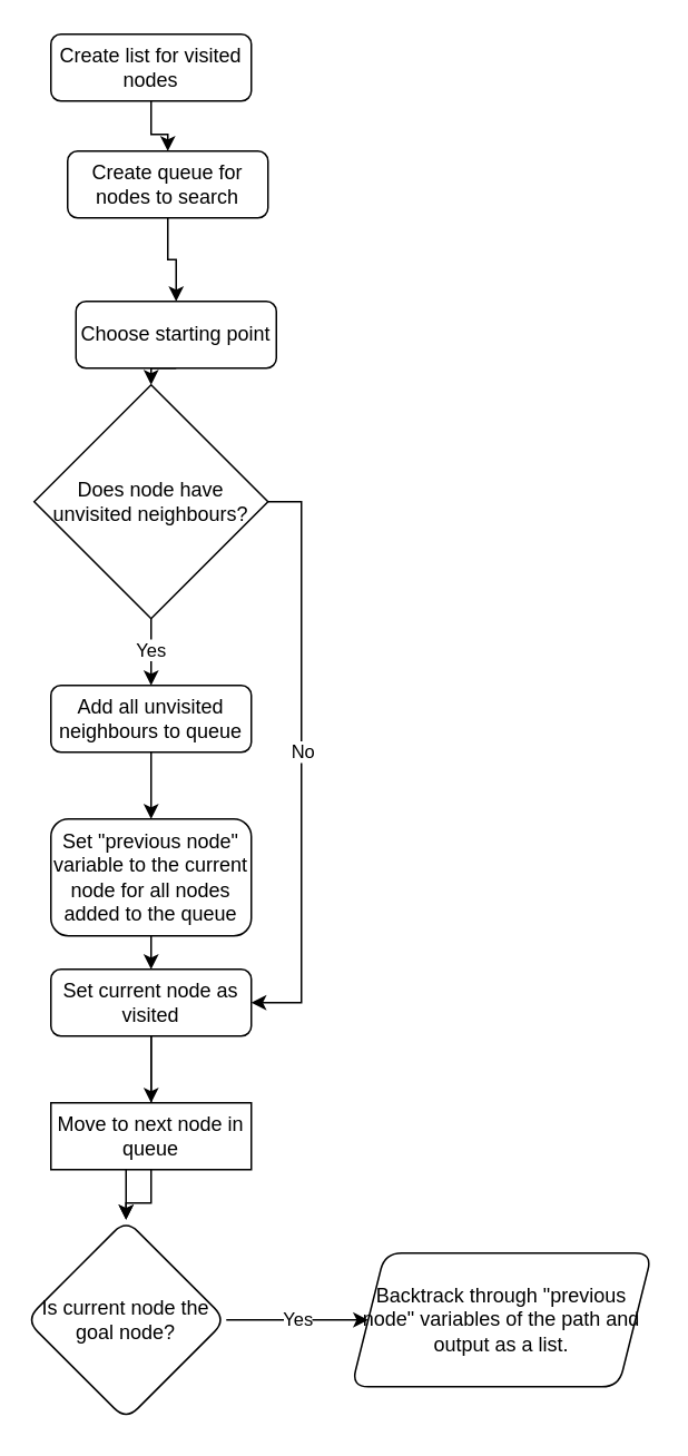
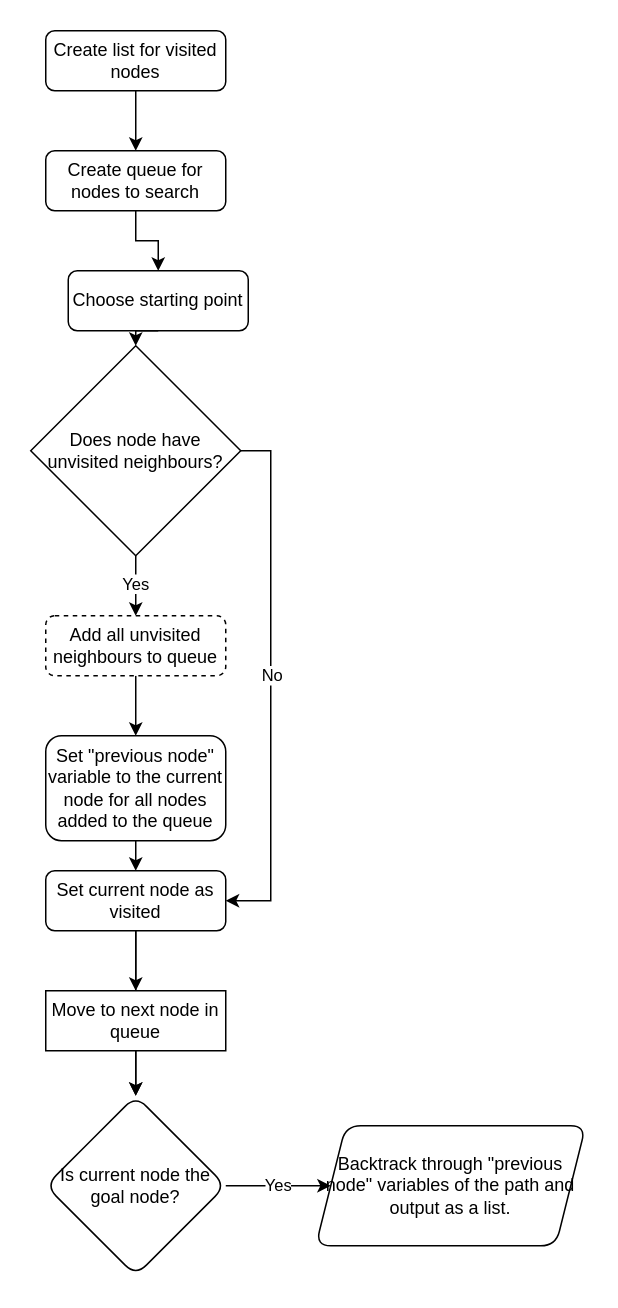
  <mxCell id="0" />
  <mxCell id="1" parent="0" />
  <mxCell id="2" style="edgeStyle=orthogonalEdgeStyle;rounded=0;orthogonalLoop=1;jettySize=auto;html=1;entryX=0.5;entryY=0;entryDx=0;entryDy=0;" edge="1" parent="1" source="4" target="6"><mxGeometry relative="1" as="geometry" /></mxCell>
  <mxCell id="3" value="" style="edgeStyle=orthogonalEdgeStyle;rounded=0;orthogonalLoop=1;jettySize=auto;html=1;" edge="1" parent="1" source="4" target="22"><mxGeometry relative="1" as="geometry" /></mxCell>
  <mxCell id="4" value="Set current node as visited" style="rounded=1;whiteSpace=wrap;html=1;fontSize=12;glass=0;strokeWidth=1;shadow=0;" vertex="1" parent="1"><mxGeometry x="30" y="580" width="120" height="40" as="geometry" /></mxCell>
  <mxCell id="5" value="" style="edgeStyle=orthogonalEdgeStyle;rounded=0;orthogonalLoop=1;jettySize=auto;html=1;" edge="1" parent="1" source="6" target="22"><mxGeometry relative="1" as="geometry" /></mxCell>
  <mxCell id="6" value="Move to next node in queue" style="whiteSpace=wrap;html=1;fontSize=12;glass=0;strokeWidth=1;shadow=0;rounded=0;" vertex="1" parent="1"><mxGeometry x="30" y="660" width="120" height="40" as="geometry" /></mxCell>
  <mxCell id="7" style="edgeStyle=orthogonalEdgeStyle;rounded=0;orthogonalLoop=1;jettySize=auto;html=1;entryX=0.5;entryY=0;entryDx=0;entryDy=0;" edge="1" parent="1" source="8" target="10"><mxGeometry relative="1" as="geometry" /></mxCell>
  <mxCell id="8" value="Create list for visited nodes" style="rounded=1;whiteSpace=wrap;html=1;fontSize=12;glass=0;strokeWidth=1;shadow=0;" vertex="1" parent="1"><mxGeometry x="30" y="20" width="120" height="40" as="geometry" /></mxCell>
  <mxCell id="9" style="edgeStyle=orthogonalEdgeStyle;rounded=0;orthogonalLoop=1;jettySize=auto;html=1;entryX=0.5;entryY=0;entryDx=0;entryDy=0;" edge="1" parent="1" source="10" target="12"><mxGeometry relative="1" as="geometry" /></mxCell>
- <mxCell id="10" value="Create queue for nodes to search" style="rounded=1;whiteSpace=wrap;html=1;fontSize=12;glass=0;strokeWidth=1;shadow=0;" vertex="1" parent="1"><mxGeometry x="40" y="90" width="120" height="40" as="geometry" /></mxCell>
+ <mxCell id="10" value="Create queue for nodes to search" style="rounded=1;whiteSpace=wrap;html=1;fontSize=12;glass=0;strokeWidth=1;shadow=0;" vertex="1" parent="1"><mxGeometry x="30" y="100" width="120" height="40" as="geometry" /></mxCell>
  <mxCell id="11" style="edgeStyle=orthogonalEdgeStyle;rounded=0;orthogonalLoop=1;jettySize=auto;html=1;exitX=0.5;exitY=1;exitDx=0;exitDy=0;entryX=0.5;entryY=0;entryDx=0;entryDy=0;" edge="1" parent="1" source="12" target="17"><mxGeometry relative="1" as="geometry" /></mxCell>
  <mxCell id="12" value="Choose starting point" style="rounded=1;whiteSpace=wrap;html=1;fontSize=12;glass=0;strokeWidth=1;shadow=0;" vertex="1" parent="1"><mxGeometry x="45" y="180" width="120" height="40" as="geometry" /></mxCell>
  <mxCell id="13" style="edgeStyle=orthogonalEdgeStyle;rounded=0;orthogonalLoop=1;jettySize=auto;html=1;exitX=0.5;exitY=1;exitDx=0;exitDy=0;entryX=0.5;entryY=0;entryDx=0;entryDy=0;" edge="1" parent="1" source="17" target="19"><mxGeometry relative="1" as="geometry" /></mxCell>
  <mxCell id="14" value="Yes" style="edgeLabel;html=1;align=center;verticalAlign=middle;resizable=0;points=[];" vertex="1" connectable="0" parent="13"><mxGeometry x="-0.097" y="-1" relative="1" as="geometry"><mxPoint as="offset" /></mxGeometry></mxCell>
  <mxCell id="15" style="edgeStyle=orthogonalEdgeStyle;rounded=0;orthogonalLoop=1;jettySize=auto;html=1;exitX=1;exitY=0.5;exitDx=0;exitDy=0;entryX=1;entryY=0.5;entryDx=0;entryDy=0;" edge="1" parent="1" source="17" target="4"><mxGeometry relative="1" as="geometry"><mxPoint x="190" y="300.286" as="targetPoint" /></mxGeometry></mxCell>
  <mxCell id="16" value="No" style="edgeLabel;html=1;align=center;verticalAlign=middle;resizable=0;points=[];" vertex="1" connectable="0" parent="15"><mxGeometry x="-0.033" relative="1" as="geometry"><mxPoint as="offset" /></mxGeometry></mxCell>
  <mxCell id="17" value="Does node have unvisited neighbours?" style="rhombus;whiteSpace=wrap;html=1;" vertex="1" parent="1"><mxGeometry x="20" y="230" width="140" height="140" as="geometry" /></mxCell>
  <mxCell id="18" value="" style="edgeStyle=orthogonalEdgeStyle;rounded=0;orthogonalLoop=1;jettySize=auto;html=1;" edge="1" parent="1" source="19" target="25"><mxGeometry relative="1" as="geometry" /></mxCell>
- <mxCell id="19" value="Add all unvisited neighbours to queue" style="rounded=1;whiteSpace=wrap;html=1;fontSize=12;glass=0;strokeWidth=1;shadow=0;" vertex="1" parent="1"><mxGeometry x="30" y="410" width="120" height="40" as="geometry" /></mxCell>
+ <mxCell id="19" value="Add all unvisited neighbours to queue" style="rounded=1;whiteSpace=wrap;html=1;fontSize=12;glass=0;strokeWidth=1;shadow=0;dashed=1;" vertex="1" parent="1"><mxGeometry x="30" y="410" width="120" height="40" as="geometry" /></mxCell>
  <mxCell id="20" value="" style="edgeStyle=orthogonalEdgeStyle;rounded=0;orthogonalLoop=1;jettySize=auto;html=1;" edge="1" parent="1" source="22" target="23"><mxGeometry relative="1" as="geometry" /></mxCell>
  <mxCell id="21" value="Yes" style="edgeLabel;html=1;align=center;verticalAlign=middle;resizable=0;points=[];" vertex="1" connectable="0" parent="20"><mxGeometry x="-0.018" y="1" relative="1" as="geometry"><mxPoint as="offset" /></mxGeometry></mxCell>
- <mxCell id="22" value="Is current node the goal node?" style="rhombus;whiteSpace=wrap;html=1;rounded=1;glass=0;strokeWidth=1;shadow=0;" vertex="1" parent="1"><mxGeometry x="15" y="730" width="120" height="120" as="geometry" /></mxCell>
+ <mxCell id="22" value="Is current node the goal node?" style="rhombus;whiteSpace=wrap;html=1;rounded=1;glass=0;strokeWidth=1;shadow=0;" vertex="1" parent="1"><mxGeometry x="30" y="730" width="120" height="120" as="geometry" /></mxCell>
  <mxCell id="23" value="Backtrack through &quot;previous node&quot; variables of the path and output as a list." style="shape=parallelogram;perimeter=parallelogramPerimeter;whiteSpace=wrap;html=1;fixedSize=1;rounded=1;glass=0;strokeWidth=1;shadow=0;" vertex="1" parent="1"><mxGeometry x="210" y="750" width="180" height="80" as="geometry" /></mxCell>
  <mxCell id="24" style="edgeStyle=orthogonalEdgeStyle;rounded=0;orthogonalLoop=1;jettySize=auto;html=1;exitX=0.5;exitY=1;exitDx=0;exitDy=0;entryX=0.5;entryY=0;entryDx=0;entryDy=0;" edge="1" parent="1" source="25" target="4"><mxGeometry relative="1" as="geometry" /></mxCell>
  <mxCell id="25" value="Set &quot;previous node&quot; variable to the current node for all nodes added to the queue" style="rounded=1;whiteSpace=wrap;html=1;fontSize=12;glass=0;strokeWidth=1;shadow=0;" vertex="1" parent="1"><mxGeometry x="30" y="490" width="120" height="70" as="geometry" /></mxCell>
